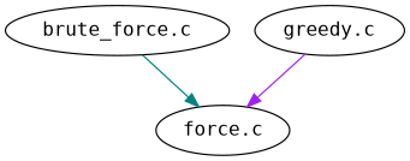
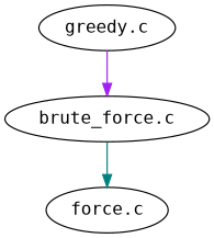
  digraph {
    fontname="DejaVu Sans Mono"
    node [fontname="DejaVu Sans Mono"]
    edge [fontname="DejaVu Sans Mono"]
    n1 [label="force.c"]
    "brute_force.c"
    "greedy.c"
    "brute_force.c" -> n1 [color=teal]
-   "greedy.c" -> n1 [color=purple]
+   "greedy.c" -> "brute_force.c" [color=purple]
  }
